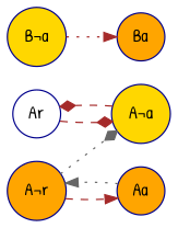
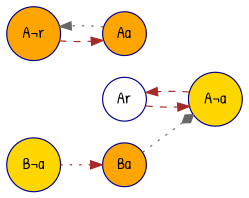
  digraph {
    fontname="Patrick Hand"
    rankdir=LR
    node [color=blue4 fillcolor=orange fontname="Patrick Hand" shape=circle style=filled]
    edge [arrowhead=normal color=brown fontname="Patrick Hand" style=dashed]
    Ar [fillcolor=white]
    "A¬a" [fillcolor=gold]
    "A¬r"
    Aa
    "B¬a" [fillcolor=gold]
    Ba
-   Ar -> "A¬a" [arrowhead=diamond]
-   "A¬a" -> Ar [arrowhead=diamond]
+   Ar -> "A¬a"
+   "A¬a" -> Ar
    "A¬r" -> Aa
    Aa -> "A¬r" [color=gray40 style=dotted]
    "B¬a" -> Ba [style=dotted]
-   "A¬r" -> "A¬a" [arrowhead=diamond color=gray40 style=dotted]
+   Ba -> "A¬a" [arrowhead=diamond color=gray40 style=dotted]
  }
